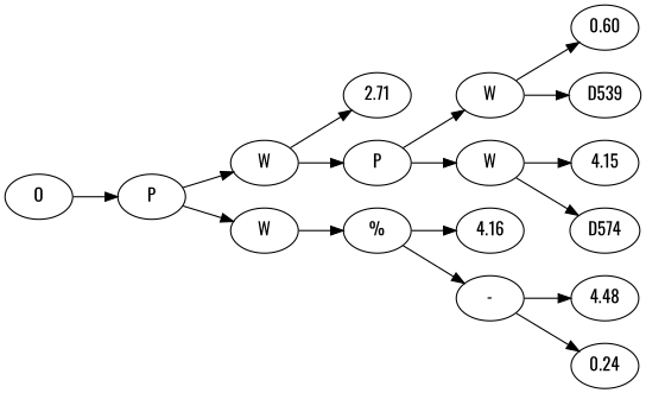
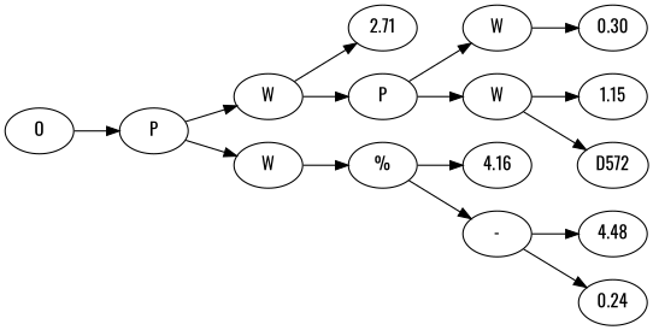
  digraph {
    fontname=Oswald
    rankdir=LR
    node [fontname=Oswald]
    edge [fontname=Oswald]
    n1 [label=O]
    n2 [label=P]
    n3 [label=W]
    n4 [label=W]
    n5 [label=2.71]
    n6 [label=P]
    n7 [label="%"]
    n8 [label=W]
    n9 [label=W]
-   n10 [label=0.60]
-   n11 [label=D539]
-   n12 [label=4.15]
-   n13 [label=D574]
+   n10 [label=0.30]
+   n12 [label=1.15]
+   n13 [label=D572]
    n14 [label=4.16]
    n15 [label="-"]
    n16 [label=4.48]
    n17 [label=0.24]
    n1 -> n2
    n2 -> n3
    n2 -> n4
    n3 -> n5
    n3 -> n6
    n4 -> n7
    n6 -> n8
    n6 -> n9
    n7 -> n14
    n7 -> n15
    n8 -> n10
-   n8 -> n11
    n9 -> n12
    n9 -> n13
    n15 -> n16
    n15 -> n17
  }
